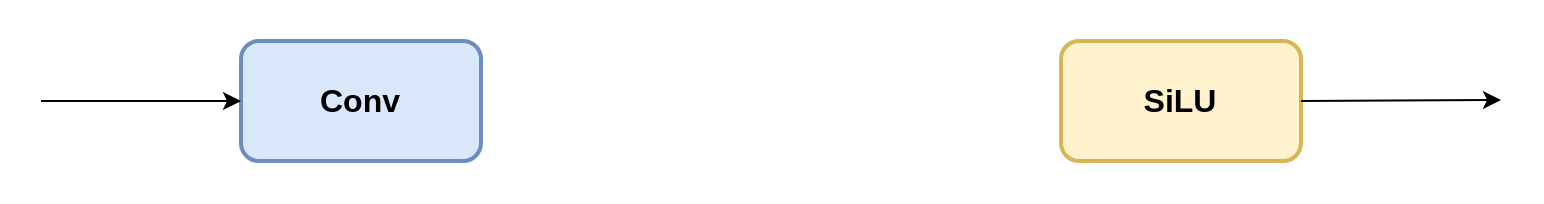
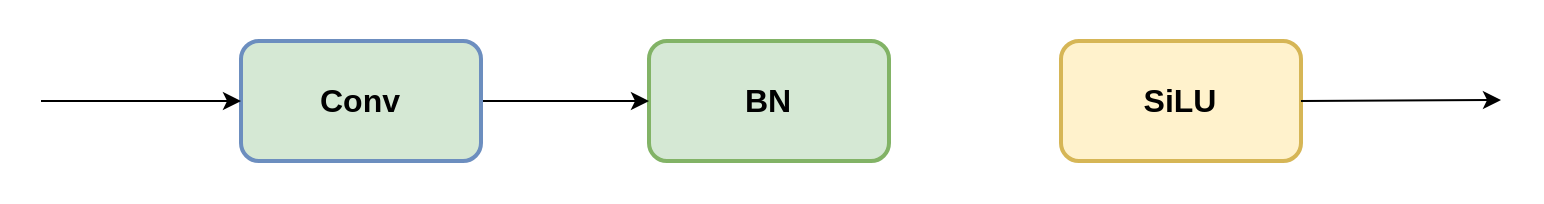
  <mxCell id="0" />
  <mxCell id="1" parent="0" />
- <mxCell id="4" value="&lt;font style=&quot;font-size: 16px;&quot;&gt;&lt;b&gt;Conv&lt;/b&gt;&lt;/font&gt;" style="rounded=1;whiteSpace=wrap;html=1;fillColor=#dae8fc;strokeColor=#6c8ebf;strokeWidth=2;" parent="1" vertex="1"><mxGeometry x="120" y="20" width="120" height="60" as="geometry" /></mxCell>
+ <mxCell id="2" value="&lt;font style=&quot;font-size: 16px;&quot;&gt;&lt;b&gt;BN&lt;/b&gt;&lt;/font&gt;" style="rounded=1;whiteSpace=wrap;html=1;fillColor=#d5e8d4;strokeColor=#82b366;strokeWidth=2;" parent="1" vertex="1"><mxGeometry x="324" y="20" width="120" height="60" as="geometry" /></mxCell>
+ <mxCell id="3" style="edgeStyle=orthogonalEdgeStyle;rounded=0;orthogonalLoop=1;jettySize=auto;html=1;entryX=0;entryY=0.5;entryDx=0;entryDy=0;" parent="1" source="4" target="2" edge="1"><mxGeometry relative="1" as="geometry" /></mxCell>
+ <mxCell id="4" value="&lt;font style=&quot;font-size: 16px;&quot;&gt;&lt;b&gt;Conv&lt;/b&gt;&lt;/font&gt;" style="rounded=1;whiteSpace=wrap;html=1;fillColor=#d5e8d4;strokeColor=#6c8ebf;strokeWidth=2;" parent="1" vertex="1"><mxGeometry x="120" y="20" width="120" height="60" as="geometry" /></mxCell>
  <mxCell id="5" value="&lt;font style=&quot;font-size: 16px;&quot;&gt;&lt;b&gt;SiLU&lt;/b&gt;&lt;/font&gt;" style="rounded=1;whiteSpace=wrap;html=1;fillColor=#fff2cc;strokeColor=#d6b656;strokeWidth=2;" parent="1" vertex="1"><mxGeometry x="530" y="20" width="120" height="60" as="geometry" /></mxCell>
  <mxCell id="6" value="" style="endArrow=classic;html=1;rounded=0;entryX=0;entryY=0.5;entryDx=0;entryDy=0;" parent="1" target="4" edge="1"><mxGeometry width="50" height="50" relative="1" as="geometry"><mxPoint x="20" y="50" as="sourcePoint" /><mxPoint x="-40" y="110" as="targetPoint" /></mxGeometry></mxCell>
  <mxCell id="7" value="" style="endArrow=classic;html=1;rounded=0;entryX=0;entryY=0.5;entryDx=0;entryDy=0;exitX=1;exitY=0.5;exitDx=0;exitDy=0;" parent="1" source="5" edge="1"><mxGeometry width="50" height="50" relative="1" as="geometry"><mxPoint x="690" y="49.5" as="sourcePoint" /><mxPoint x="750" y="49.5" as="targetPoint" /></mxGeometry></mxCell>
